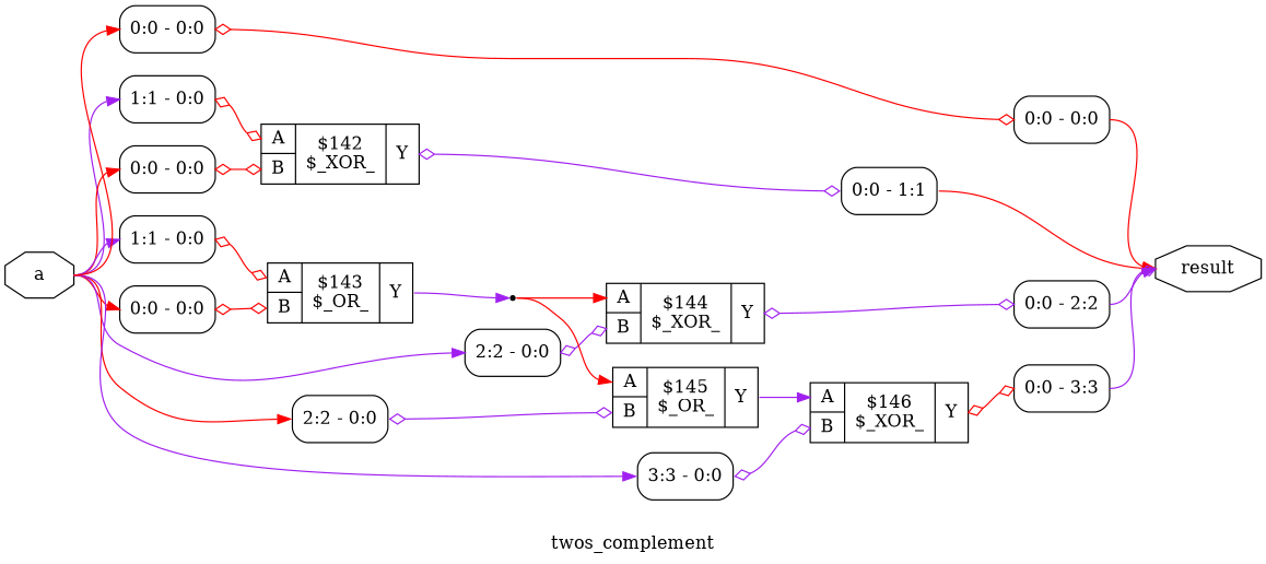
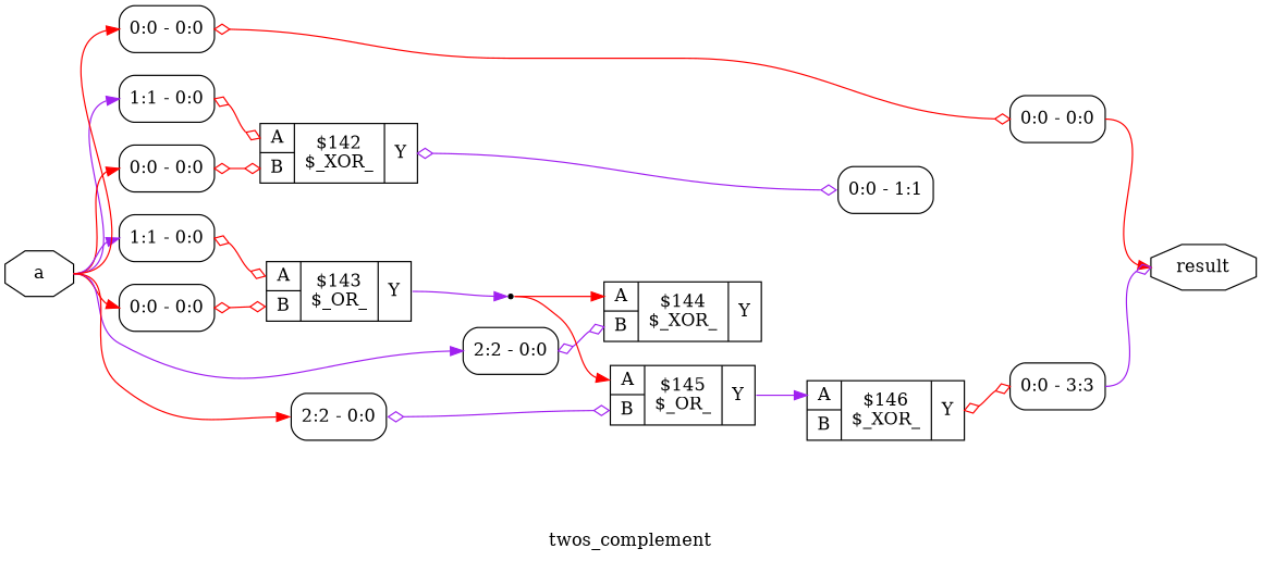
  digraph {
    label=twos_complement
    rankdir=LR
    remincross=true
    node [color=black fontcolor=black shape=record style=rounded]
    edge [color=red fontcolor=black headport=w tailport=e]
    n3 [label=a shape=octagon style=""]
    x0 [label="<s0> 1:1 - 0:0 "]
    x1 [label="<s0> 0:0 - 0:0 "]
    x3 [label="<s0> 1:1 - 0:0 "]
    x4 [label="<s0> 0:0 - 0:0 "]
    x5 [label="<s0> 2:2 - 0:0 "]
    x7 [label="<s0> 2:2 - 0:0 "]
-   x8 [label="<s0> 3:3 - 0:0 "]
    x10 [label="<s0> 0:0 - 0:0 "]
    c8 [label="{{<p5> A|<p6> B}|$142\n$_XOR_|{<p7> Y}}" color="" fontcolor="" style=""]
    c9 [label="{{<p5> A|<p6> B}|$143\n$_OR_|{<p7> Y}}" color="" fontcolor="" style=""]
    c10 [label="{{<p5> A|<p6> B}|$144\n$_XOR_|{<p7> Y}}" color="" fontcolor="" style=""]
    c11 [label="{{<p5> A|<p6> B}|$145\n$_OR_|{<p7> Y}}" color="" fontcolor="" style=""]
    c12 [label="{{<p5> A|<p6> B}|$146\n$_XOR_|{<p7> Y}}" color="" fontcolor="" style=""]
    x11 [label="<s0> 0:0 - 0:0 "]
    n4 [label=result shape=octagon style=""]
    x2 [label="<s0> 0:0 - 1:1 "]
    n2 [shape=point color="" fontcolor="" style=""]
-   x6 [label="<s0> 0:0 - 2:2 "]
    x9 [label="<s0> 0:0 - 3:3 "]
    n3 -> x0 [color=purple headport="s0:w"]
    n3 -> x1 [headport="s0:w"]
    n3 -> x3 [color=purple headport="s0:w"]
    n3 -> x4 [headport="s0:w"]
    n3 -> x5 [color=purple headport="s0:w"]
    n3 -> x7 [headport="s0:w"]
-   n3 -> x8 [color=purple headport="s0:w"]
    n3 -> x10 [headport="s0:w"]
    x0 -> c8 [arrowhead=odiamond arrowtail=odiamond dir=both headport="p5:w"]
    x1 -> c8 [arrowhead=odiamond arrowtail=odiamond dir=both headport="p6:w"]
    x3 -> c9 [arrowhead=odiamond arrowtail=odiamond dir=both headport="p5:w"]
    x4 -> c9 [arrowhead=odiamond arrowtail=odiamond dir=both headport="p6:w"]
    x5 -> c10 [arrowhead=odiamond arrowtail=odiamond color=purple dir=both headport="p6:w"]
    x7 -> c11 [arrowhead=odiamond arrowtail=odiamond color=purple dir=both headport="p6:w"]
-   x8 -> c12 [arrowhead=odiamond arrowtail=odiamond color=purple dir=both headport="p6:w"]
    x10 -> x11 [arrowhead=odiamond arrowtail=odiamond dir=both]
    c8 -> x2 [arrowhead=odiamond arrowtail=odiamond color=purple dir=both tailport="p7:e"]
    c9 -> n2 [color=purple tailport="p7:e"]
-   c10 -> x6 [arrowhead=odiamond arrowtail=odiamond color=purple dir=both tailport="p7:e"]
    c11 -> c12 [color=purple headport="p5:w" tailport="p7:e"]
    c12 -> x9 [arrowhead=odiamond arrowtail=odiamond dir=both tailport="p7:e"]
    x11 -> n4 [tailport="s0:e"]
-   x2 -> n4 [tailport="s0:e"]
    n2 -> c10 [headport="p5:w"]
    n2 -> c11 [headport="p5:w"]
-   x6 -> n4 [color=purple tailport="s0:e"]
    x9 -> n4 [arrowhead=odiamond color=purple tailport="s0:e"]
  }
